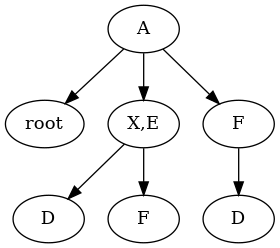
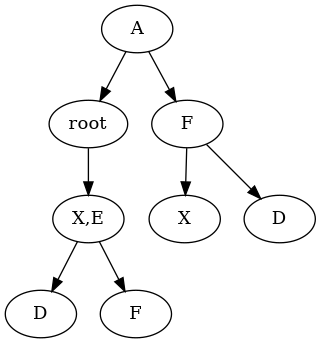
  strict digraph {
    n1 [label=root]
    n2 [label=A]
    n3 [label="X,E"]
    n4 [label=F]
    n5 [label=D]
    n6 [label=F]
+   n7 [label=X]
    n8 [label=D]
    n2 -> n1
-   n2 -> n3
+   n1 -> n3
    n2 -> n4
    n3 -> n5
    n3 -> n6
+   n4 -> n7
    n4 -> n8
  }
